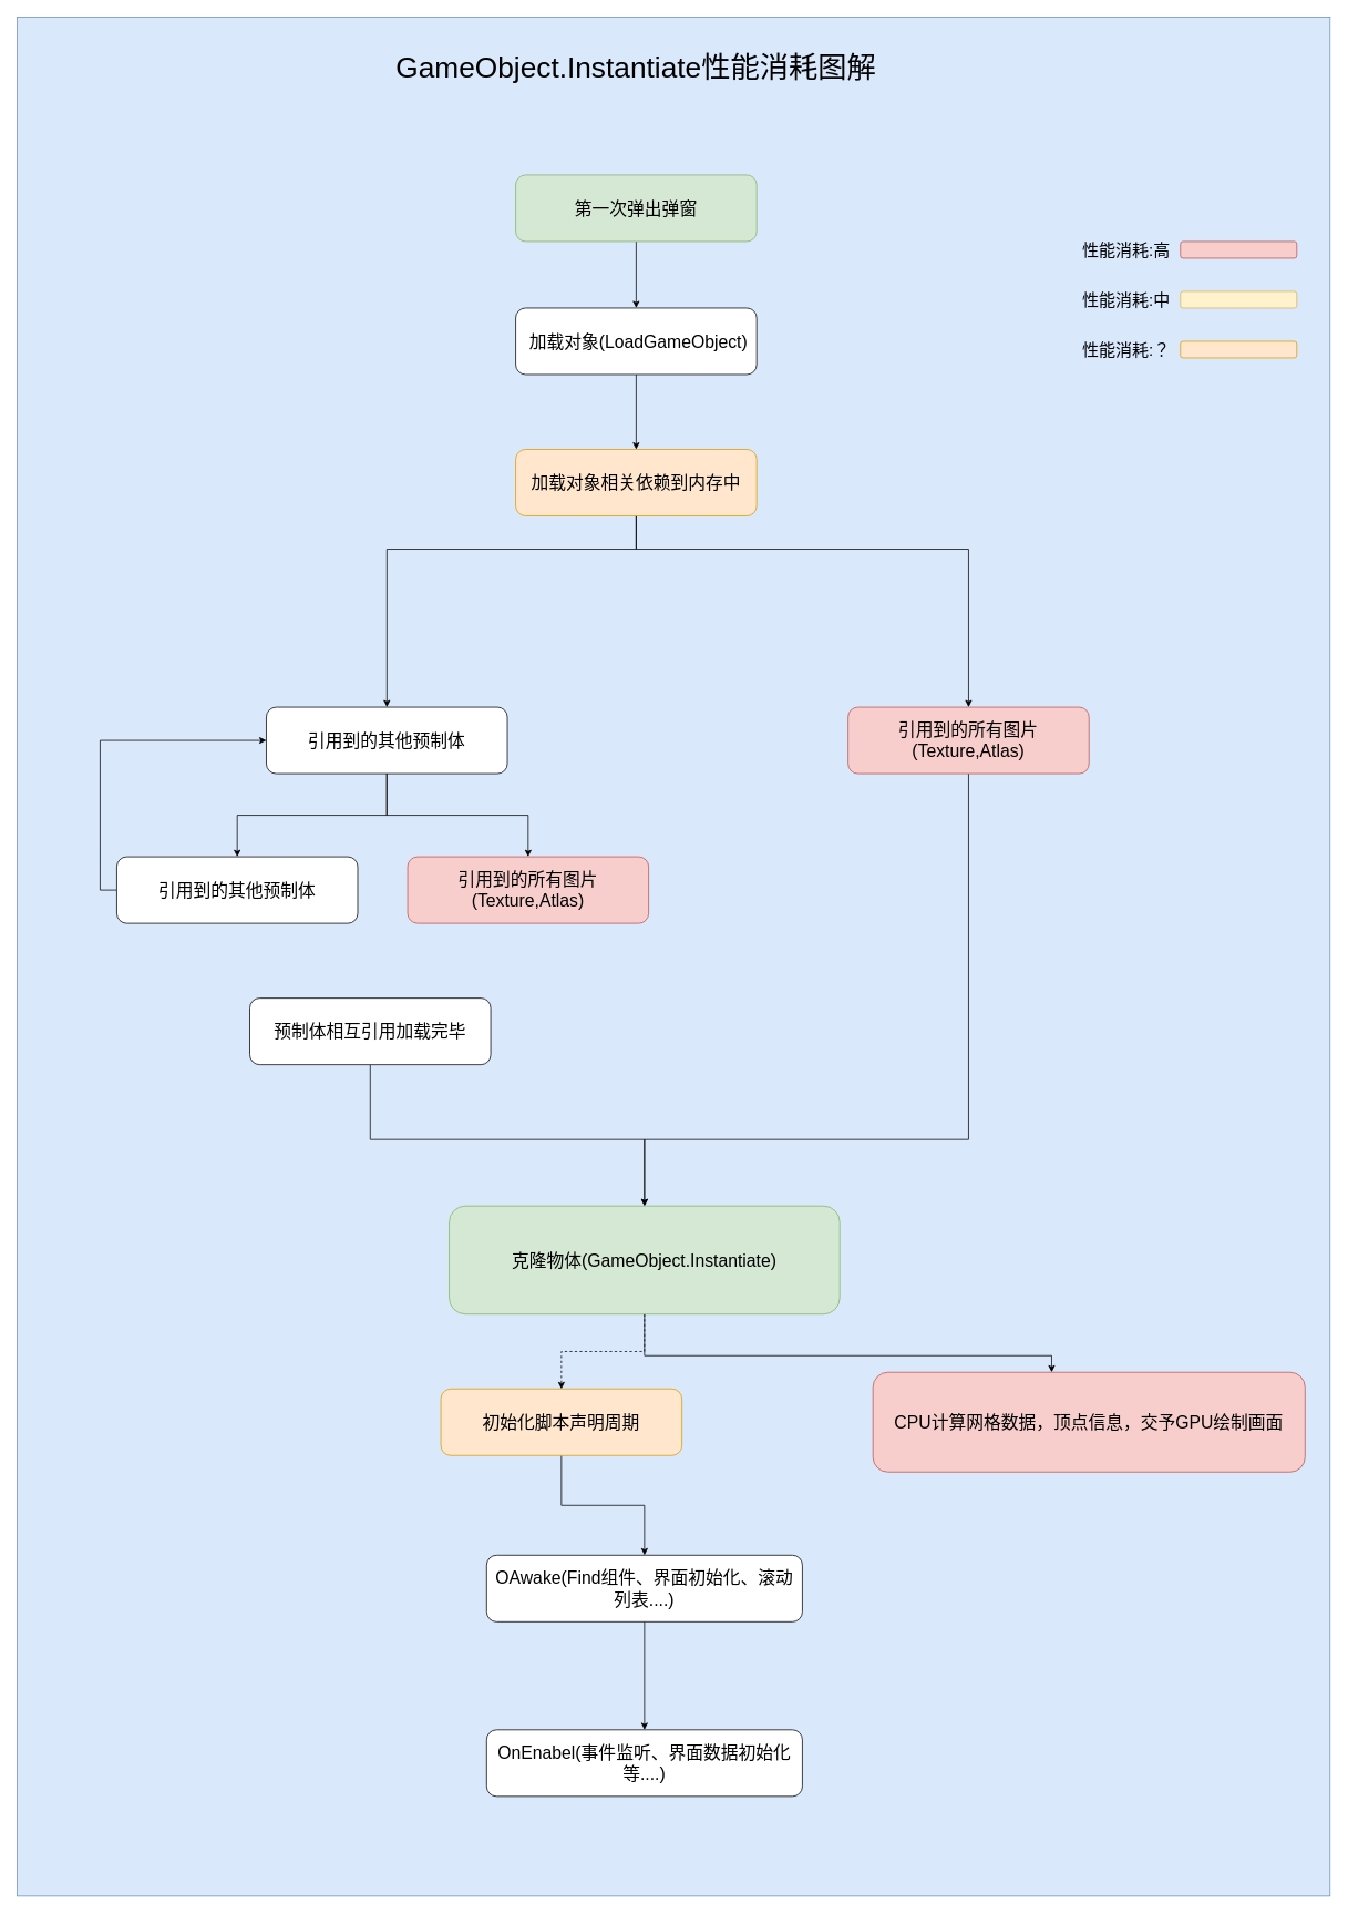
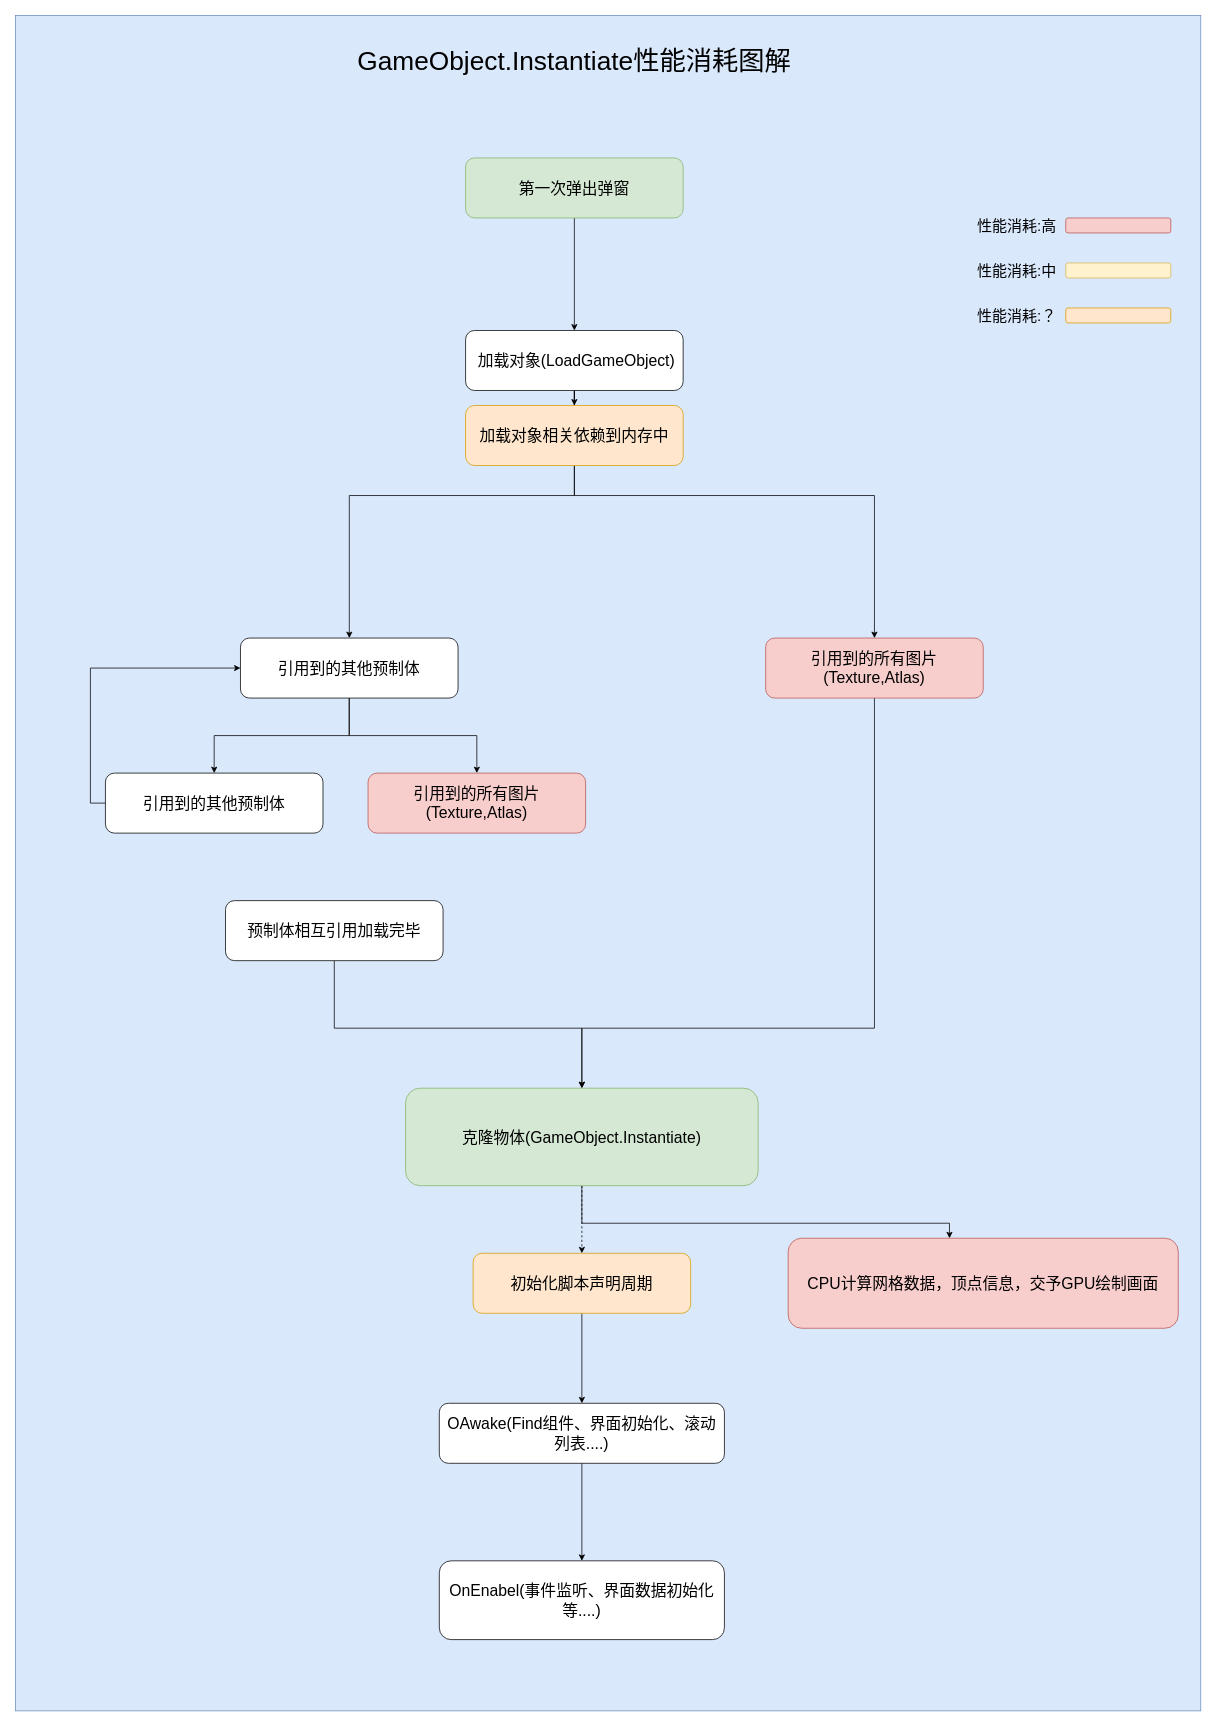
  <mxCell id="0" />
  <mxCell id="1" parent="0" />
  <mxCell id="2" value="" style="rounded=0;whiteSpace=wrap;html=1;fillColor=#dae8fc;strokeColor=#6c8ebf;" vertex="1" parent="1"><mxGeometry x="20" y="20" width="1580" height="2260" as="geometry" /></mxCell>
  <mxCell id="3" style="edgeStyle=orthogonalEdgeStyle;rounded=0;orthogonalLoop=1;jettySize=auto;html=1;entryX=0.5;entryY=0;entryDx=0;entryDy=0;" edge="1" parent="1" source="4" target="6"><mxGeometry relative="1" as="geometry" /></mxCell>
  <mxCell id="4" value="&lt;font style=&quot;font-size: 21px&quot;&gt;第一次弹出弹窗&lt;/font&gt;" style="rounded=1;whiteSpace=wrap;html=1;fillColor=#d5e8d4;strokeColor=#82b366;" vertex="1" parent="1"><mxGeometry x="620" y="210" width="290" height="80" as="geometry" /></mxCell>
  <mxCell id="5" style="edgeStyle=orthogonalEdgeStyle;rounded=0;orthogonalLoop=1;jettySize=auto;html=1;entryX=0.5;entryY=0;entryDx=0;entryDy=0;" edge="1" parent="1" source="6" target="14"><mxGeometry relative="1" as="geometry" /></mxCell>
- <mxCell id="6" value="&lt;font style=&quot;font-size: 21px&quot;&gt;&amp;nbsp;加载对象(LoadGameObject)&lt;/font&gt;" style="rounded=1;whiteSpace=wrap;html=1;" vertex="1" parent="1"><mxGeometry x="620" y="370" width="290" height="80" as="geometry" /></mxCell>
+ <mxCell id="6" value="&lt;font style=&quot;font-size: 21px&quot;&gt;&amp;nbsp;加载对象(LoadGameObject)&lt;/font&gt;" style="rounded=1;whiteSpace=wrap;html=1;" vertex="1" parent="1"><mxGeometry x="620" y="440" width="290" height="80" as="geometry" /></mxCell>
  <mxCell id="7" style="edgeStyle=orthogonalEdgeStyle;rounded=0;orthogonalLoop=1;jettySize=auto;html=1;" edge="1" parent="1" source="9" target="16"><mxGeometry relative="1" as="geometry" /></mxCell>
  <mxCell id="8" style="edgeStyle=orthogonalEdgeStyle;rounded=0;orthogonalLoop=1;jettySize=auto;html=1;" edge="1" parent="1" source="9" target="17"><mxGeometry relative="1" as="geometry" /></mxCell>
  <mxCell id="9" value="&lt;font style=&quot;font-size: 21px&quot;&gt;引用到的其他预制体&lt;/font&gt;" style="rounded=1;whiteSpace=wrap;html=1;" vertex="1" parent="1"><mxGeometry x="319.94" y="850" width="290" height="80" as="geometry" /></mxCell>
  <mxCell id="10" style="edgeStyle=orthogonalEdgeStyle;rounded=0;orthogonalLoop=1;jettySize=auto;html=1;" edge="1" parent="1" source="11" target="20"><mxGeometry relative="1" as="geometry"><Array as="points"><mxPoint x="1165" y="1370" /><mxPoint x="775" y="1370" /></Array></mxGeometry></mxCell>
  <mxCell id="11" value="&lt;span style=&quot;font-size: 21px&quot;&gt;引用到的所有图片(Texture,Atlas)&lt;/span&gt;" style="rounded=1;whiteSpace=wrap;html=1;fillColor=#f8cecc;strokeColor=#b85450;" vertex="1" parent="1"><mxGeometry x="1020" y="850" width="290" height="80" as="geometry" /></mxCell>
  <mxCell id="12" style="edgeStyle=orthogonalEdgeStyle;rounded=0;orthogonalLoop=1;jettySize=auto;html=1;" edge="1" parent="1" source="14" target="9"><mxGeometry relative="1" as="geometry"><Array as="points"><mxPoint x="765" y="660" /><mxPoint x="465" y="660" /></Array></mxGeometry></mxCell>
  <mxCell id="13" style="edgeStyle=orthogonalEdgeStyle;rounded=0;orthogonalLoop=1;jettySize=auto;html=1;" edge="1" parent="1" source="14" target="11"><mxGeometry relative="1" as="geometry"><Array as="points"><mxPoint x="765" y="660" /><mxPoint x="1165" y="660" /></Array></mxGeometry></mxCell>
  <mxCell id="14" value="&lt;span style=&quot;font-size: 21px&quot;&gt;加载对象相关依赖到内存中&lt;/span&gt;" style="rounded=1;whiteSpace=wrap;html=1;fillColor=#ffe6cc;strokeColor=#d79b00;" vertex="1" parent="1"><mxGeometry x="620" y="540" width="290" height="80" as="geometry" /></mxCell>
  <mxCell id="15" style="edgeStyle=orthogonalEdgeStyle;rounded=0;orthogonalLoop=1;jettySize=auto;html=1;entryX=0;entryY=0.5;entryDx=0;entryDy=0;exitX=0;exitY=0.5;exitDx=0;exitDy=0;" edge="1" parent="1" source="16" target="9"><mxGeometry relative="1" as="geometry" /></mxCell>
  <mxCell id="16" value="&lt;span style=&quot;font-size: 21px&quot;&gt;引用到的其他预制体&lt;/span&gt;" style="rounded=1;whiteSpace=wrap;html=1;" vertex="1" parent="1"><mxGeometry x="139.94" y="1030" width="290" height="80" as="geometry" /></mxCell>
  <mxCell id="17" value="&lt;span style=&quot;font-size: 21px&quot;&gt;引用到的所有图片(Texture,Atlas)&lt;/span&gt;" style="rounded=1;whiteSpace=wrap;html=1;fillColor=#f8cecc;strokeColor=#b85450;" vertex="1" parent="1"><mxGeometry x="490" y="1030" width="290" height="80" as="geometry" /></mxCell>
  <mxCell id="18" style="edgeStyle=orthogonalEdgeStyle;rounded=0;orthogonalLoop=1;jettySize=auto;html=1;dashed=1;" edge="1" parent="1" source="20" target="24"><mxGeometry relative="1" as="geometry" /></mxCell>
  <mxCell id="19" style="edgeStyle=orthogonalEdgeStyle;rounded=0;orthogonalLoop=1;jettySize=auto;html=1;" edge="1" parent="1" source="20" target="25"><mxGeometry relative="1" as="geometry"><Array as="points"><mxPoint x="775" y="1630" /><mxPoint x="1265" y="1630" /></Array></mxGeometry></mxCell>
  <mxCell id="20" value="&lt;span style=&quot;font-size: 21px&quot;&gt;克隆物体(GameObject.Instantiate)&lt;/span&gt;" style="rounded=1;whiteSpace=wrap;html=1;fillColor=#d5e8d4;strokeColor=#82b366;" vertex="1" parent="1"><mxGeometry x="540" y="1450" width="470" height="130" as="geometry" /></mxCell>
  <mxCell id="21" style="edgeStyle=orthogonalEdgeStyle;rounded=0;orthogonalLoop=1;jettySize=auto;html=1;entryX=0.5;entryY=0;entryDx=0;entryDy=0;" edge="1" parent="1" source="22" target="20"><mxGeometry relative="1" as="geometry"><Array as="points"><mxPoint x="445" y="1370" /><mxPoint x="775" y="1370" /></Array></mxGeometry></mxCell>
  <mxCell id="22" value="&lt;span style=&quot;font-size: 21px&quot;&gt;预制体相互引用加载完毕&lt;/span&gt;" style="rounded=1;whiteSpace=wrap;html=1;" vertex="1" parent="1"><mxGeometry x="300" y="1200" width="290" height="80" as="geometry" /></mxCell>
  <mxCell id="23" style="edgeStyle=orthogonalEdgeStyle;rounded=0;orthogonalLoop=1;jettySize=auto;html=1;" edge="1" parent="1" source="24" target="27"><mxGeometry relative="1" as="geometry" /></mxCell>
- <mxCell id="24" value="&lt;span style=&quot;font-size: 21px&quot;&gt;初始化脚本声明周期&lt;/span&gt;" style="rounded=1;whiteSpace=wrap;html=1;fillColor=#ffe6cc;strokeColor=#d79b00;" vertex="1" parent="1"><mxGeometry x="530" y="1670" width="290" height="80" as="geometry" /></mxCell>
+ <mxCell id="24" value="&lt;span style=&quot;font-size: 21px&quot;&gt;初始化脚本声明周期&lt;/span&gt;" style="rounded=1;whiteSpace=wrap;html=1;fillColor=#ffe6cc;strokeColor=#d79b00;" vertex="1" parent="1"><mxGeometry x="630" y="1670" width="290" height="80" as="geometry" /></mxCell>
  <mxCell id="25" value="&lt;span style=&quot;font-size: 21px&quot;&gt;CPU计算网格数据，顶点信息，交予GPU绘制画面&lt;/span&gt;" style="rounded=1;whiteSpace=wrap;html=1;fillColor=#f8cecc;strokeColor=#b85450;" vertex="1" parent="1"><mxGeometry x="1050" y="1650" width="520" height="120" as="geometry" /></mxCell>
  <mxCell id="26" style="edgeStyle=orthogonalEdgeStyle;rounded=0;orthogonalLoop=1;jettySize=auto;html=1;entryX=0.5;entryY=0;entryDx=0;entryDy=0;" edge="1" parent="1" source="27" target="28"><mxGeometry relative="1" as="geometry" /></mxCell>
  <mxCell id="27" value="&lt;span style=&quot;font-size: 21px&quot;&gt;OAwake(Find组件、界面初始化、滚动列表....)&lt;/span&gt;" style="rounded=1;whiteSpace=wrap;html=1;" vertex="1" parent="1"><mxGeometry x="585" y="1870" width="380" height="80" as="geometry" /></mxCell>
- <mxCell id="28" value="&lt;span style=&quot;font-size: 21px&quot;&gt;OnEnabel(事件监听、界面数据初始化等....)&lt;/span&gt;" style="rounded=1;whiteSpace=wrap;html=1;" vertex="1" parent="1"><mxGeometry x="585" y="2080" width="380" height="80" as="geometry" /></mxCell>
+ <mxCell id="28" value="&lt;span style=&quot;font-size: 21px&quot;&gt;OnEnabel(事件监听、界面数据初始化等....)&lt;/span&gt;" style="rounded=1;whiteSpace=wrap;html=1;" vertex="1" parent="1"><mxGeometry x="585" y="2080" width="380" height="105" as="geometry" /></mxCell>
  <mxCell id="29" value="" style="rounded=1;whiteSpace=wrap;html=1;fillColor=#f8cecc;strokeColor=#b85450;" vertex="1" parent="1"><mxGeometry x="1420" y="290" width="140" height="20" as="geometry" /></mxCell>
  <mxCell id="30" value="&lt;font style=&quot;font-size: 20px&quot;&gt;性能消耗:高&lt;/font&gt;" style="text;html=1;strokeColor=none;fillColor=none;align=center;verticalAlign=middle;whiteSpace=wrap;rounded=0;" vertex="1" parent="1"><mxGeometry x="1240" y="270" width="230" height="60" as="geometry" /></mxCell>
  <mxCell id="31" value="&lt;font style=&quot;font-size: 20px&quot;&gt;性能消耗:中&lt;/font&gt;" style="text;html=1;strokeColor=none;fillColor=none;align=center;verticalAlign=middle;whiteSpace=wrap;rounded=0;" vertex="1" parent="1"><mxGeometry x="1240" y="330" width="230" height="60" as="geometry" /></mxCell>
  <mxCell id="32" value="" style="rounded=1;whiteSpace=wrap;html=1;fillColor=#fff2cc;strokeColor=#d6b656;" vertex="1" parent="1"><mxGeometry x="1420" y="350" width="140" height="20" as="geometry" /></mxCell>
  <mxCell id="33" value="&lt;font style=&quot;font-size: 20px&quot;&gt;性能消耗:？&lt;/font&gt;" style="text;html=1;strokeColor=none;fillColor=none;align=center;verticalAlign=middle;whiteSpace=wrap;rounded=0;" vertex="1" parent="1"><mxGeometry x="1240" y="390" width="230" height="60" as="geometry" /></mxCell>
  <mxCell id="34" value="" style="rounded=1;whiteSpace=wrap;html=1;fillColor=#ffe6cc;strokeColor=#d79b00;" vertex="1" parent="1"><mxGeometry x="1420" y="410" width="140" height="20" as="geometry" /></mxCell>
  <mxCell id="35" value="&lt;font style=&quot;font-size: 35px&quot;&gt;GameObject.Instantiate性能消耗图解&lt;/font&gt;" style="text;html=1;strokeColor=none;fillColor=none;align=center;verticalAlign=middle;whiteSpace=wrap;rounded=0;" vertex="1" parent="1"><mxGeometry x="425" y="40" width="680" height="80" as="geometry" /></mxCell>
